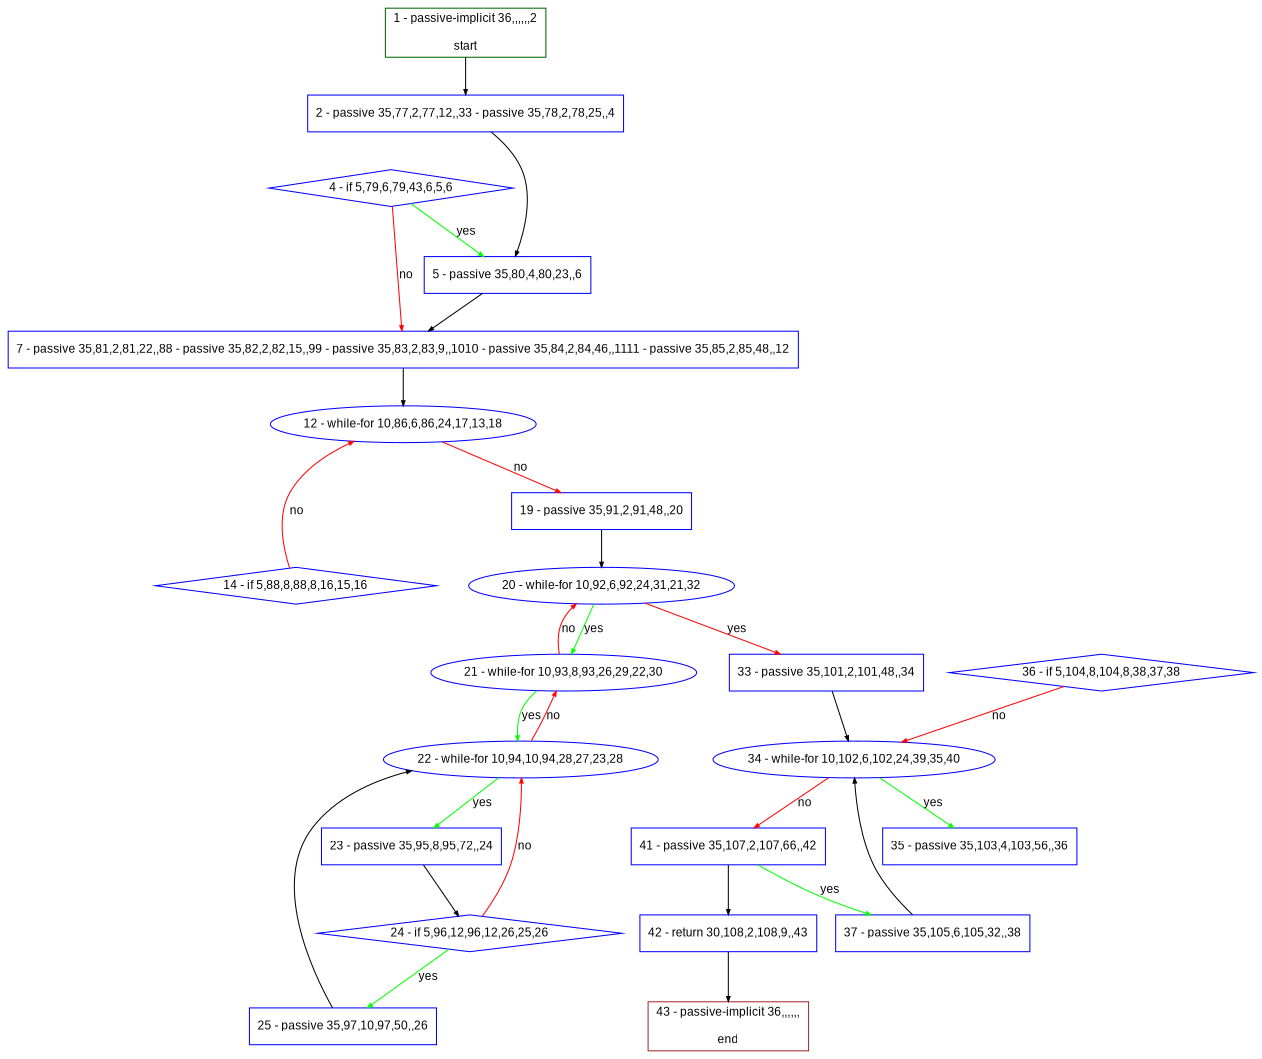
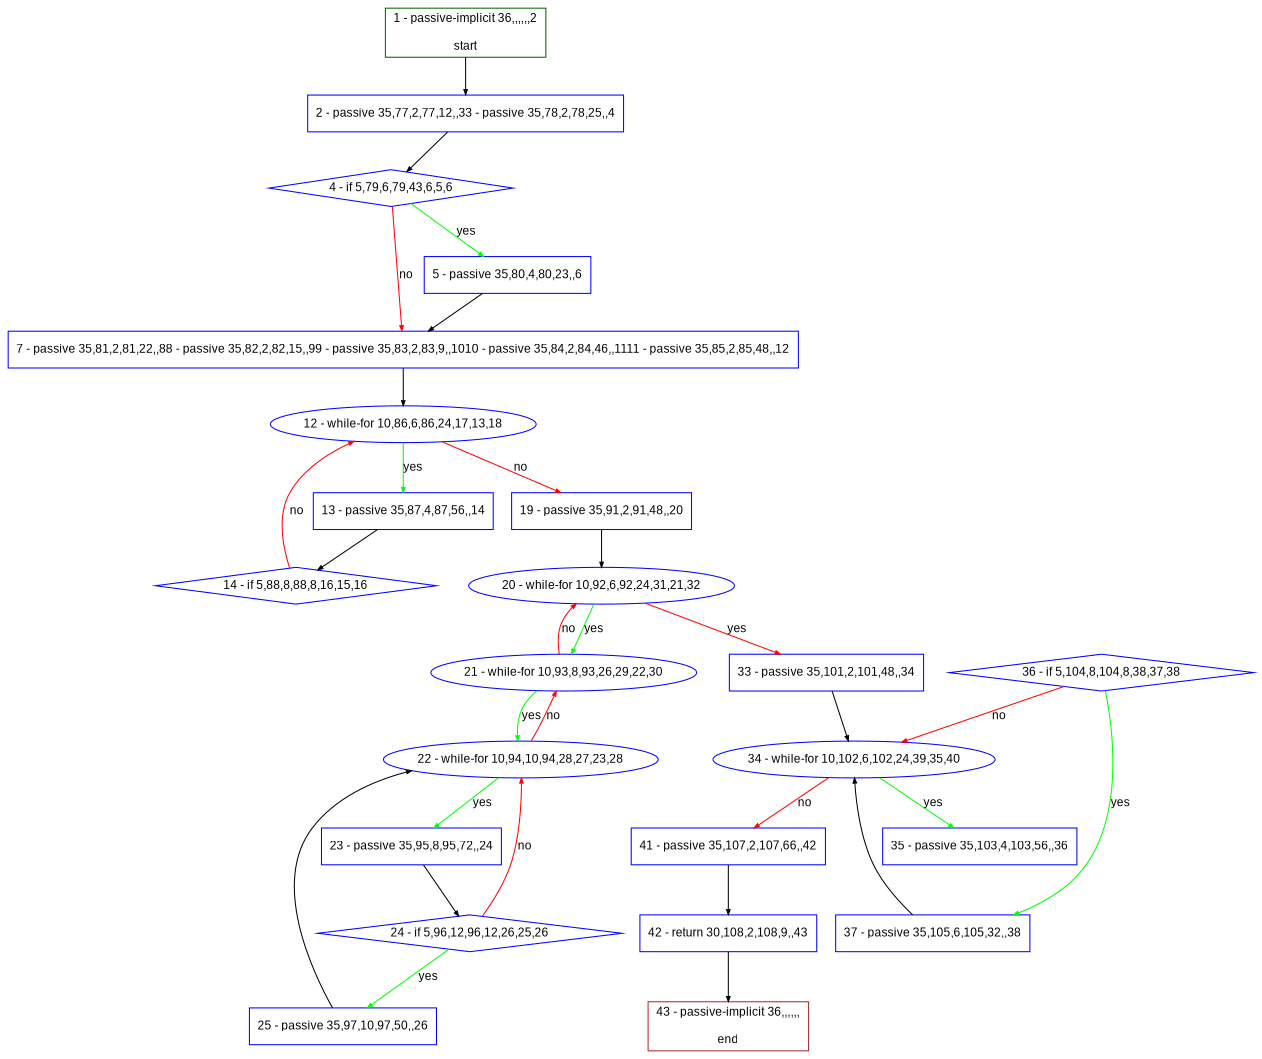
  digraph {
    bgcolor=white
    compound=true
    fillcolor="#FFFFCC"
    fontname=Arial
    fontsize=12
    pack=true
    packmode=clust
    style="rounded,filled"
    node [color="#0000ff" compound=true fillcolor="#ffffff" fixedsize=false fontname=Arial fontsize=12 node_initialized=no shape=box style=filled]
    edge [arrowhead=normal arrowsize=0.5 arrowtail=none color="#000000" compound=true dir=forward fontcolor=black fontname=Arial fontsize=12]
    n1 [label="2 - passive 35,77,2,77,12,,33 - passive 35,78,2,78,25,,4"]
    n2 [label="4 - if 5,79,6,79,43,6,5,6" shape=diamond]
    n3 [label="5 - passive 35,80,4,80,23,,6"]
    n4 [label="7 - passive 35,81,2,81,22,,88 - passive 35,82,2,82,15,,99 - passive 35,83,2,83,9,,1010 - passive 35,84,2,84,46,,1111 - passive 35,85,2,85,48,,12"]
    n5 [color="#006400" label="1 - passive-implicit 36,,,,,,2\n\nstart"]
    n6 [label="12 - while-for 10,86,6,86,24,17,13,18" shape=oval]
+   n7 [label="13 - passive 35,87,4,87,56,,14"]
    n8 [label="19 - passive 35,91,2,91,48,,20"]
    n9 [label="14 - if 5,88,8,88,8,16,15,16" shape=diamond]
    n10 [label="20 - while-for 10,92,6,92,24,31,21,32" shape=oval]
    n11 [label="21 - while-for 10,93,8,93,26,29,22,30" shape=oval]
    n12 [label="33 - passive 35,101,2,101,48,,34"]
    n13 [label="22 - while-for 10,94,10,94,28,27,23,28" shape=oval]
    n14 [label="34 - while-for 10,102,6,102,24,39,35,40" shape=oval]
    n15 [label="23 - passive 35,95,8,95,72,,24"]
    n16 [label="35 - passive 35,103,4,103,56,,36"]
    n17 [label="41 - passive 35,107,2,107,66,,42"]
    n18 [label="24 - if 5,96,12,96,12,26,25,26" shape=diamond]
    n19 [label="25 - passive 35,97,10,97,50,,26"]
    n20 [label="42 - return 30,108,2,108,9,,43"]
    n21 [label="36 - if 5,104,8,104,8,38,37,38" shape=diamond]
    n22 [label="37 - passive 35,105,6,105,32,,38"]
    n23 [color="#a52a2a" label="43 - passive-implicit 36,,,,,,\n\nend"]
-   n1 -> n3
+   n1 -> n2
    n2 -> n3 [color="#00ff00" label=yes]
    n2 -> n4 [color="#ff0000" label=no]
    n3 -> n4
    n4 -> n6
    n5 -> n1
+   n6 -> n7 [color="#00ff00" label=yes]
    n6 -> n8 [color="#ff0000" label=no]
+   n7 -> n9
    n8 -> n10
    n9 -> n6 [color="#ff0000" label=no]
    n10 -> n11 [color="#00ff00" label=yes]
    n10 -> n12 [color="#ff0000" label=yes]
    n11 -> n10 [color="#ff0000" label=no]
    n11 -> n13 [color="#00ff00" label=yes]
    n12 -> n14
    n13 -> n11 [color="#ff0000" label=no]
    n13 -> n15 [color="#00ff00" label=yes]
    n14 -> n16 [color="#00ff00" label=yes]
    n14 -> n17 [color="#ff0000" label=no]
    n15 -> n18
    n17 -> n20
    n18 -> n13 [color="#ff0000" label=no]
    n18 -> n19 [color="#00ff00" label=yes]
    n19 -> n13
    n20 -> n23
    n21 -> n14 [color="#ff0000" label=no]
-   n17 -> n22 [color="#00ff00" label=yes]
+   n21 -> n22 [color="#00ff00" label=yes]
    n22 -> n14
  }
